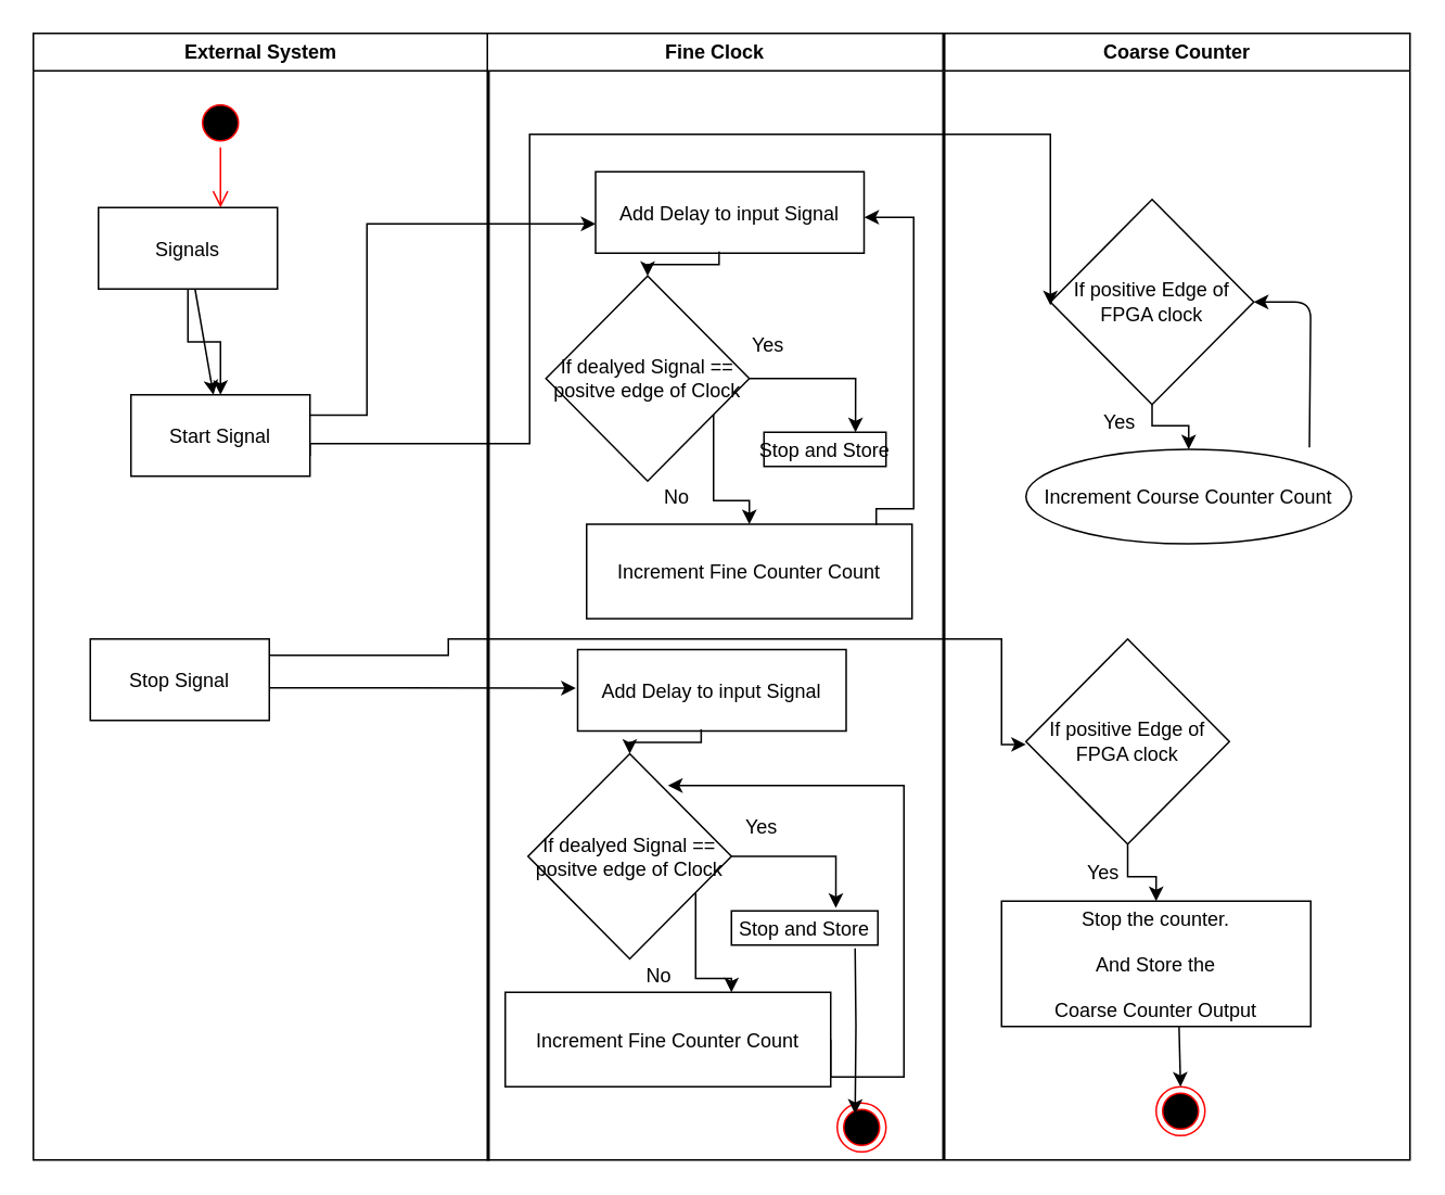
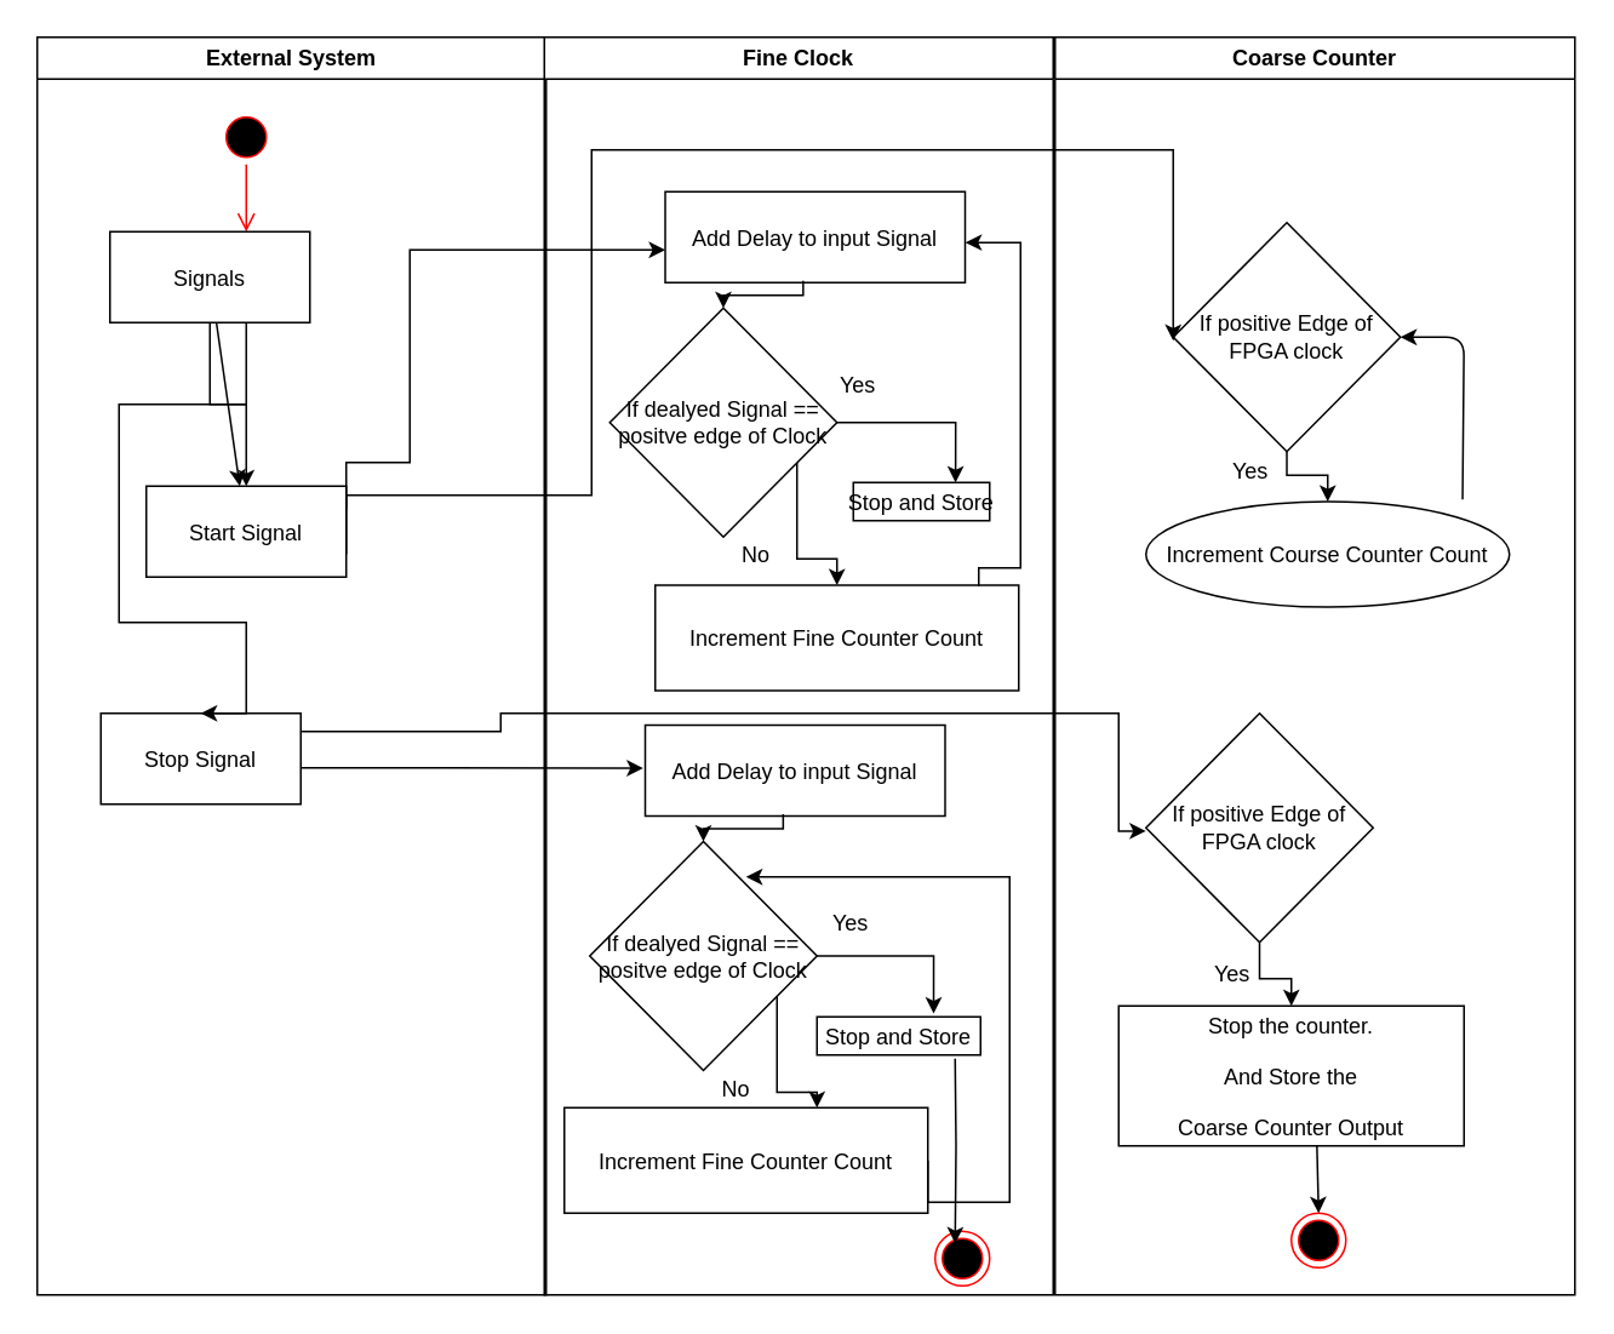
  <mxCell id="0" />
  <mxCell id="1" parent="0" />
  <mxCell id="2" value="External System" style="swimlane;whiteSpace=wrap" parent="1" vertex="1"><mxGeometry x="20" y="20" width="280" height="692" as="geometry" /></mxCell>
  <mxCell id="3" value="" style="ellipse;shape=startState;fillColor=#000000;strokeColor=#ff0000;" parent="2" vertex="1"><mxGeometry x="100" y="40" width="30" height="30" as="geometry" /></mxCell>
  <mxCell id="4" value="" style="edgeStyle=elbowEdgeStyle;elbow=horizontal;verticalAlign=bottom;endArrow=open;endSize=8;strokeColor=#FF0000;endFill=1;rounded=0" parent="2" source="3" target="7" edge="1"><mxGeometry x="100" y="40" as="geometry"><mxPoint x="115" y="110" as="targetPoint" /></mxGeometry></mxCell>
  <mxCell id="5" value="" style="edgeStyle=orthogonalEdgeStyle;rounded=0;orthogonalLoop=1;jettySize=auto;html=1;" edge="1" parent="2" source="7" target="8"><mxGeometry relative="1" as="geometry" /></mxCell>
  <mxCell id="6" value="" style="edgeStyle=none;rounded=0;orthogonalLoop=1;jettySize=auto;html=1;" edge="1" parent="2" source="7" target="8"><mxGeometry relative="1" as="geometry" /></mxCell>
  <mxCell id="7" value="Signals" style="" parent="2" vertex="1"><mxGeometry x="40" y="107" width="110" height="50" as="geometry" /></mxCell>
- <mxCell id="8" value="Start Signal" style="" vertex="1" parent="2"><mxGeometry x="60" y="222" width="110" height="50" as="geometry" /></mxCell>
+ <mxCell id="8" value="Start Signal" style="" vertex="1" parent="2"><mxGeometry x="60" y="247" width="110" height="50" as="geometry" /></mxCell>
  <mxCell id="9" value="Stop Signal" style="" parent="2" vertex="1"><mxGeometry x="35" y="372" width="110" height="50" as="geometry" /></mxCell>
+ <mxCell id="10" value="" style="edgeStyle=orthogonalEdgeStyle;rounded=0;orthogonalLoop=1;jettySize=auto;html=1;entryX=0.5;entryY=0;entryDx=0;entryDy=0;" edge="1" parent="2" source="7" target="9"><mxGeometry relative="1" as="geometry"><mxPoint x="60" y="397" as="targetPoint" /><Array as="points"><mxPoint x="115" y="202" /><mxPoint x="45" y="202" /><mxPoint x="45" y="322" /><mxPoint x="115" y="322" /></Array></mxGeometry></mxCell>
  <mxCell id="11" value="Fine Clock" style="swimlane;whiteSpace=wrap" parent="1" vertex="1"><mxGeometry x="299" y="20" width="280" height="692" as="geometry" /></mxCell>
  <mxCell id="12" value="Add Delay to input Signal" style="" parent="11" vertex="1"><mxGeometry x="66.5" y="85" width="165" height="50" as="geometry" /></mxCell>
  <mxCell id="13" style="edgeStyle=none;rounded=0;orthogonalLoop=1;jettySize=auto;html=1;exitX=0;exitY=0.25;exitDx=0;exitDy=0;" edge="1" parent="11" source="12" target="12"><mxGeometry relative="1" as="geometry" /></mxCell>
  <mxCell id="14" value="Increment Fine Counter Count" style="" vertex="1" parent="11"><mxGeometry x="61" y="301.5" width="200" height="58" as="geometry" /></mxCell>
  <mxCell id="15" value="" style="edgeStyle=orthogonalEdgeStyle;rounded=0;orthogonalLoop=1;jettySize=auto;html=1;" edge="1" parent="11" source="16" target="14"><mxGeometry relative="1" as="geometry"><Array as="points"><mxPoint x="139" y="287" /><mxPoint x="161" y="287" /></Array></mxGeometry></mxCell>
  <mxCell id="16" value="If dealyed Signal == positve edge of Clock" style="rhombus;whiteSpace=wrap;html=1;" vertex="1" parent="11"><mxGeometry x="36" y="149" width="125" height="126" as="geometry" /></mxCell>
  <mxCell id="17" value="No" style="text;html=1;resizable=0;points=[];autosize=1;align=left;verticalAlign=top;spacingTop=-4;" vertex="1" parent="11"><mxGeometry x="107" y="275" width="30" height="20" as="geometry" /></mxCell>
  <mxCell id="18" value="" style="edgeStyle=orthogonalEdgeStyle;rounded=0;orthogonalLoop=1;jettySize=auto;html=1;exitX=0.46;exitY=0.98;exitDx=0;exitDy=0;exitPerimeter=0;entryX=0.5;entryY=0;entryDx=0;entryDy=0;" edge="1" parent="11" source="12" target="16"><mxGeometry relative="1" as="geometry"><mxPoint x="158.5" y="432" as="sourcePoint" /><mxPoint x="158.5" y="487" as="targetPoint" /><Array as="points"><mxPoint x="142" y="142" /><mxPoint x="99" y="142" /></Array></mxGeometry></mxCell>
  <mxCell id="19" value="Stop and Store" style="" vertex="1" parent="11"><mxGeometry x="170" y="245" width="75" height="21" as="geometry" /></mxCell>
  <mxCell id="20" value="Yes" style="text;html=1;resizable=0;points=[];autosize=1;align=left;verticalAlign=top;spacingTop=-4;" vertex="1" parent="11"><mxGeometry x="161" y="182" width="40" height="20" as="geometry" /></mxCell>
  <mxCell id="21" value="" style="edgeStyle=orthogonalEdgeStyle;rounded=0;orthogonalLoop=1;jettySize=auto;html=1;exitX=1;exitY=0.5;exitDx=0;exitDy=0;entryX=0.75;entryY=0;entryDx=0;entryDy=0;" edge="1" parent="11" source="16" target="19"><mxGeometry relative="1" as="geometry"><Array as="points"><mxPoint x="226" y="212" /></Array><mxPoint x="206" y="222" as="sourcePoint" /><mxPoint x="226" y="252" as="targetPoint" /></mxGeometry></mxCell>
  <mxCell id="22" value="Add Delay to input Signal" style="" vertex="1" parent="11"><mxGeometry x="55.5" y="378.5" width="165" height="50" as="geometry" /></mxCell>
  <mxCell id="23" style="edgeStyle=none;rounded=0;orthogonalLoop=1;jettySize=auto;html=1;exitX=0;exitY=0.25;exitDx=0;exitDy=0;" edge="1" parent="11" source="22" target="22"><mxGeometry relative="1" as="geometry" /></mxCell>
  <mxCell id="24" value="Increment Fine Counter Count" style="" vertex="1" parent="11"><mxGeometry x="11" y="589" width="200" height="58" as="geometry" /></mxCell>
  <mxCell id="25" value="" style="edgeStyle=orthogonalEdgeStyle;rounded=0;orthogonalLoop=1;jettySize=auto;html=1;" edge="1" parent="11" source="26" target="24"><mxGeometry relative="1" as="geometry"><Array as="points"><mxPoint x="128" y="580.5" /><mxPoint x="150" y="580.5" /></Array></mxGeometry></mxCell>
  <mxCell id="26" value="If dealyed Signal == positve edge of Clock" style="rhombus;whiteSpace=wrap;html=1;" vertex="1" parent="11"><mxGeometry x="25" y="442.5" width="125" height="126" as="geometry" /></mxCell>
  <mxCell id="27" value="No" style="text;html=1;resizable=0;points=[];autosize=1;align=left;verticalAlign=top;spacingTop=-4;" vertex="1" parent="11"><mxGeometry x="96" y="568.5" width="30" height="20" as="geometry" /></mxCell>
  <mxCell id="28" value="" style="edgeStyle=orthogonalEdgeStyle;rounded=0;orthogonalLoop=1;jettySize=auto;html=1;exitX=0.46;exitY=0.98;exitDx=0;exitDy=0;exitPerimeter=0;entryX=0.5;entryY=0;entryDx=0;entryDy=0;" edge="1" parent="11" source="22" target="26"><mxGeometry relative="1" as="geometry"><mxPoint x="-296.5" y="597.5" as="sourcePoint" /><mxPoint x="-296.5" y="652.5" as="targetPoint" /><Array as="points"><mxPoint x="131" y="435.5" /><mxPoint x="88" y="435.5" /></Array></mxGeometry></mxCell>
  <mxCell id="29" value="Stop and Store" style="" vertex="1" parent="11"><mxGeometry x="150" y="539" width="90" height="21" as="geometry" /></mxCell>
  <mxCell id="30" value="Yes" style="text;html=1;resizable=0;points=[];autosize=1;align=left;verticalAlign=top;spacingTop=-4;" vertex="1" parent="11"><mxGeometry x="156.5" y="478" width="40" height="20" as="geometry" /></mxCell>
  <mxCell id="31" value="" style="edgeStyle=orthogonalEdgeStyle;rounded=0;orthogonalLoop=1;jettySize=auto;html=1;exitX=1;exitY=0.5;exitDx=0;exitDy=0;entryX=0.713;entryY=-0.085;entryDx=0;entryDy=0;entryPerimeter=0;" edge="1" parent="11" source="26" target="29"><mxGeometry relative="1" as="geometry"><Array as="points"><mxPoint x="214" y="505" /></Array><mxPoint x="-249" y="387.5" as="sourcePoint" /><mxPoint x="217" y="532" as="targetPoint" /></mxGeometry></mxCell>
  <mxCell id="32" value="" style="edgeStyle=orthogonalEdgeStyle;rounded=0;orthogonalLoop=1;jettySize=auto;html=1;exitX=1;exitY=0.5;exitDx=0;exitDy=0;entryX=0.688;entryY=0.155;entryDx=0;entryDy=0;entryPerimeter=0;" edge="1" parent="11" source="24" target="26"><mxGeometry relative="1" as="geometry"><Array as="points"><mxPoint x="211" y="641" /><mxPoint x="256" y="641" /><mxPoint x="256" y="462" /></Array><mxPoint x="234.167" y="587.508" as="sourcePoint" /><mxPoint x="256" y="492" as="targetPoint" /></mxGeometry></mxCell>
  <mxCell id="33" value="" style="ellipse;html=1;shape=endState;fillColor=#000000;strokeColor=#ff0000;direction=south;" vertex="1" parent="11"><mxGeometry x="215" y="657" width="30" height="30" as="geometry" /></mxCell>
  <mxCell id="34" value="" style="edgeStyle=orthogonalEdgeStyle;rounded=0;orthogonalLoop=1;jettySize=auto;html=1;entryX=0.222;entryY=0.633;entryDx=0;entryDy=0;entryPerimeter=0;" edge="1" parent="11" target="33"><mxGeometry relative="1" as="geometry"><Array as="points" /><mxPoint x="226" y="562" as="sourcePoint" /><mxPoint x="220.529" y="633.265" as="targetPoint" /></mxGeometry></mxCell>
  <mxCell id="35" value="" style="edgeStyle=orthogonalEdgeStyle;rounded=0;orthogonalLoop=1;jettySize=auto;html=1;entryX=1.001;entryY=0.559;entryDx=0;entryDy=0;entryPerimeter=0;" edge="1" parent="11" target="12"><mxGeometry relative="1" as="geometry"><Array as="points"><mxPoint x="239" y="302" /><mxPoint x="239" y="292" /><mxPoint x="262" y="292" /><mxPoint x="262" y="113" /></Array><mxPoint x="239" y="302" as="sourcePoint" /><mxPoint x="266" y="122" as="targetPoint" /></mxGeometry></mxCell>
  <mxCell id="36" value="Coarse Counter" style="swimlane;whiteSpace=wrap" parent="1" vertex="1"><mxGeometry x="580" y="20" width="286" height="692" as="geometry" /></mxCell>
  <mxCell id="37" value="Increment Course Counter Count" style="ellipse;" parent="36" vertex="1"><mxGeometry x="50" y="255.5" width="200" height="58" as="geometry" /></mxCell>
  <mxCell id="38" value="Stop the counter. &#10;&#10;And Store the &#10;&#10;Coarse Counter Output " style="" parent="36" vertex="1"><mxGeometry x="35" y="533" width="190" height="77" as="geometry" /></mxCell>
  <mxCell id="39" value="" style="edgeStyle=orthogonalEdgeStyle;rounded=0;orthogonalLoop=1;jettySize=auto;html=1;" edge="1" parent="36" source="40" target="37"><mxGeometry relative="1" as="geometry"><Array as="points"><mxPoint x="128" y="241" /><mxPoint x="150" y="241" /></Array></mxGeometry></mxCell>
  <mxCell id="40" value="If positive Edge of FPGA clock" style="rhombus;whiteSpace=wrap;html=1;" vertex="1" parent="36"><mxGeometry x="65" y="102" width="125" height="126" as="geometry" /></mxCell>
  <mxCell id="41" value="" style="endArrow=classic;html=1;exitX=0.871;exitY=-0.019;exitDx=0;exitDy=0;exitPerimeter=0;entryX=1;entryY=0.5;entryDx=0;entryDy=0;" edge="1" parent="36" source="37" target="40"><mxGeometry width="50" height="50" relative="1" as="geometry"><mxPoint x="-565" y="862" as="sourcePoint" /><mxPoint x="-515" y="812" as="targetPoint" /><Array as="points"><mxPoint x="225" y="165" /></Array></mxGeometry></mxCell>
  <mxCell id="42" value="" style="edgeStyle=orthogonalEdgeStyle;rounded=0;orthogonalLoop=1;jettySize=auto;html=1;" edge="1" parent="36" source="43" target="38"><mxGeometry relative="1" as="geometry" /></mxCell>
  <mxCell id="43" value="If positive Edge of FPGA clock" style="rhombus;whiteSpace=wrap;html=1;" vertex="1" parent="36"><mxGeometry x="50" y="372" width="125" height="126" as="geometry" /></mxCell>
  <mxCell id="44" value="" style="ellipse;html=1;shape=endState;fillColor=#000000;strokeColor=#ff0000;direction=south;" vertex="1" parent="36"><mxGeometry x="130" y="647" width="30" height="30" as="geometry" /></mxCell>
  <mxCell id="45" value="" style="endArrow=classic;html=1;entryX=0;entryY=0.5;entryDx=0;entryDy=0;exitX=0.574;exitY=0.996;exitDx=0;exitDy=0;exitPerimeter=0;" edge="1" parent="36" source="38" target="44"><mxGeometry width="50" height="50" relative="1" as="geometry"><mxPoint x="-555" y="762" as="sourcePoint" /><mxPoint x="-505" y="712" as="targetPoint" /></mxGeometry></mxCell>
  <mxCell id="46" value="" style="edgeStyle=orthogonalEdgeStyle;rounded=0;orthogonalLoop=1;jettySize=auto;html=1;exitX=1;exitY=0.25;exitDx=0;exitDy=0;" parent="1" source="8" target="12" edge="1"><mxGeometry relative="1" as="geometry"><Array as="points"><mxPoint x="225" y="254" /><mxPoint x="225" y="137" /></Array></mxGeometry></mxCell>
  <mxCell id="47" value="" style="edgeStyle=orthogonalEdgeStyle;rounded=0;orthogonalLoop=1;jettySize=auto;html=1;exitX=1;exitY=0.75;exitDx=0;exitDy=0;" parent="1" source="8" edge="1"><mxGeometry relative="1" as="geometry"><Array as="points"><mxPoint x="190" y="272" /><mxPoint x="325" y="272" /><mxPoint x="325" y="82" /><mxPoint x="645" y="82" /></Array><mxPoint x="275" y="155" as="sourcePoint" /><mxPoint x="645" y="187" as="targetPoint" /></mxGeometry></mxCell>
  <mxCell id="48" value="" style="edgeStyle=orthogonalEdgeStyle;rounded=0;orthogonalLoop=1;jettySize=auto;html=1;entryX=-0.007;entryY=0.473;entryDx=0;entryDy=0;entryPerimeter=0;" parent="1" source="9" target="22" edge="1"><mxGeometry relative="1" as="geometry"><mxPoint x="345" y="424" as="targetPoint" /><Array as="points"><mxPoint x="245" y="422" /><mxPoint x="245" y="422" /></Array></mxGeometry></mxCell>
  <mxCell id="49" value="" style="edgeStyle=orthogonalEdgeStyle;rounded=0;orthogonalLoop=1;jettySize=auto;html=1;" parent="1" source="9" edge="1"><mxGeometry relative="1" as="geometry"><Array as="points"><mxPoint x="275" y="402" /><mxPoint x="275" y="392" /><mxPoint x="615" y="392" /><mxPoint x="615" y="457" /></Array><mxPoint x="630" y="456.765" as="targetPoint" /></mxGeometry></mxCell>
  <mxCell id="50" value="Yes" style="text;html=1;resizable=0;points=[];autosize=1;align=left;verticalAlign=top;spacingTop=-4;" vertex="1" parent="1"><mxGeometry x="676" y="249" width="40" height="20" as="geometry" /></mxCell>
  <mxCell id="51" value="&lt;div&gt;Yes&lt;/div&gt;" style="text;html=1;resizable=0;points=[];autosize=1;align=left;verticalAlign=top;spacingTop=-4;" vertex="1" parent="1"><mxGeometry x="666" y="525.5" width="40" height="20" as="geometry" /></mxCell>
